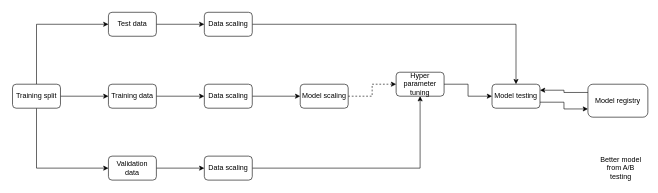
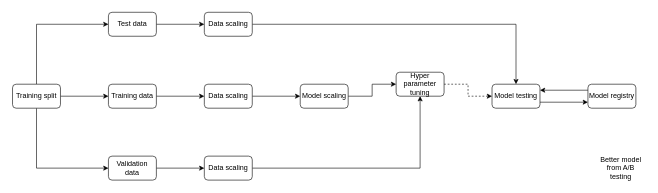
  <mxCell id="0" />
  <mxCell id="1" parent="0" />
  <mxCell id="2" style="edgeStyle=orthogonalEdgeStyle;rounded=0;orthogonalLoop=1;jettySize=auto;html=1;exitX=1;exitY=0.5;exitDx=0;exitDy=0;entryX=0;entryY=0.5;entryDx=0;entryDy=0;" edge="1" parent="1" source="5" target="11"><mxGeometry relative="1" as="geometry" /></mxCell>
  <mxCell id="3" style="edgeStyle=orthogonalEdgeStyle;rounded=0;orthogonalLoop=1;jettySize=auto;html=1;exitX=0.5;exitY=0;exitDx=0;exitDy=0;entryX=0;entryY=0.5;entryDx=0;entryDy=0;" edge="1" parent="1" source="5" target="9"><mxGeometry relative="1" as="geometry" /></mxCell>
  <mxCell id="4" style="edgeStyle=orthogonalEdgeStyle;rounded=0;orthogonalLoop=1;jettySize=auto;html=1;exitX=0.5;exitY=1;exitDx=0;exitDy=0;entryX=0;entryY=0.5;entryDx=0;entryDy=0;" edge="1" parent="1" source="5" target="13"><mxGeometry relative="1" as="geometry" /></mxCell>
  <mxCell id="5" value="Training split" style="rounded=1;whiteSpace=wrap;html=1;" vertex="1" parent="1"><mxGeometry x="20" y="140" width="80" height="40" as="geometry" /></mxCell>
  <mxCell id="6" style="edgeStyle=orthogonalEdgeStyle;rounded=0;orthogonalLoop=1;jettySize=auto;html=1;exitX=1;exitY=0.5;exitDx=0;exitDy=0;entryX=0;entryY=0.5;entryDx=0;entryDy=0;" edge="1" parent="1" source="7" target="19"><mxGeometry relative="1" as="geometry" /></mxCell>
  <mxCell id="7" value="Data scaling" style="rounded=1;whiteSpace=wrap;html=1;" vertex="1" parent="1"><mxGeometry x="340" y="140" width="80" height="40" as="geometry" /></mxCell>
  <mxCell id="8" style="edgeStyle=orthogonalEdgeStyle;rounded=0;orthogonalLoop=1;jettySize=auto;html=1;exitX=1;exitY=0.5;exitDx=0;exitDy=0;" edge="1" parent="1" source="9" target="15"><mxGeometry relative="1" as="geometry" /></mxCell>
  <mxCell id="9" value="Test data" style="rounded=1;whiteSpace=wrap;html=1;" vertex="1" parent="1"><mxGeometry x="180" y="20" width="80" height="40" as="geometry" /></mxCell>
  <mxCell id="10" style="edgeStyle=orthogonalEdgeStyle;rounded=0;orthogonalLoop=1;jettySize=auto;html=1;exitX=1;exitY=0.5;exitDx=0;exitDy=0;entryX=0;entryY=0.5;entryDx=0;entryDy=0;" edge="1" parent="1" source="11" target="7"><mxGeometry relative="1" as="geometry" /></mxCell>
  <mxCell id="11" value="Training data" style="rounded=1;whiteSpace=wrap;html=1;" vertex="1" parent="1"><mxGeometry x="180" y="140" width="80" height="40" as="geometry" /></mxCell>
  <mxCell id="12" style="edgeStyle=orthogonalEdgeStyle;rounded=0;orthogonalLoop=1;jettySize=auto;html=1;exitX=1;exitY=0.5;exitDx=0;exitDy=0;entryX=0;entryY=0.5;entryDx=0;entryDy=0;" edge="1" parent="1" source="13" target="17"><mxGeometry relative="1" as="geometry" /></mxCell>
  <mxCell id="13" value="Validation data" style="rounded=1;whiteSpace=wrap;html=1;" vertex="1" parent="1"><mxGeometry x="180" y="260" width="80" height="40" as="geometry" /></mxCell>
  <mxCell id="14" style="edgeStyle=orthogonalEdgeStyle;rounded=0;orthogonalLoop=1;jettySize=auto;html=1;exitX=1;exitY=0.5;exitDx=0;exitDy=0;entryX=0.5;entryY=0;entryDx=0;entryDy=0;" edge="1" parent="1" source="15" target="23"><mxGeometry relative="1" as="geometry" /></mxCell>
  <mxCell id="15" value="Data scaling" style="rounded=1;whiteSpace=wrap;html=1;" vertex="1" parent="1"><mxGeometry x="340" y="20" width="80" height="40" as="geometry" /></mxCell>
  <mxCell id="16" style="edgeStyle=orthogonalEdgeStyle;rounded=0;orthogonalLoop=1;jettySize=auto;html=1;exitX=1;exitY=0.5;exitDx=0;exitDy=0;" edge="1" parent="1" source="17" target="21"><mxGeometry relative="1" as="geometry" /></mxCell>
  <mxCell id="17" value="Data scaling" style="rounded=1;whiteSpace=wrap;html=1;" vertex="1" parent="1"><mxGeometry x="340" y="260" width="80" height="40" as="geometry" /></mxCell>
- <mxCell id="18" style="edgeStyle=orthogonalEdgeStyle;rounded=0;orthogonalLoop=1;jettySize=auto;html=1;exitX=1;exitY=0.5;exitDx=0;exitDy=0;entryX=0;entryY=0.5;entryDx=0;entryDy=0;dashed=1;" edge="1" parent="1" source="19" target="21"><mxGeometry relative="1" as="geometry" /></mxCell>
+ <mxCell id="18" style="edgeStyle=orthogonalEdgeStyle;rounded=0;orthogonalLoop=1;jettySize=auto;html=1;exitX=1;exitY=0.5;exitDx=0;exitDy=0;entryX=0;entryY=0.5;entryDx=0;entryDy=0;" edge="1" parent="1" source="19" target="21"><mxGeometry relative="1" as="geometry" /></mxCell>
  <mxCell id="19" value="Model scaling" style="rounded=1;whiteSpace=wrap;html=1;" vertex="1" parent="1"><mxGeometry x="500" y="140" width="80" height="40" as="geometry" /></mxCell>
- <mxCell id="20" style="edgeStyle=orthogonalEdgeStyle;rounded=0;orthogonalLoop=1;jettySize=auto;html=1;exitX=1;exitY=0.5;exitDx=0;exitDy=0;entryX=0;entryY=0.5;entryDx=0;entryDy=0;" edge="1" parent="1" source="21" target="23"><mxGeometry relative="1" as="geometry" /></mxCell>
+ <mxCell id="20" style="edgeStyle=orthogonalEdgeStyle;rounded=0;orthogonalLoop=1;jettySize=auto;html=1;exitX=1;exitY=0.5;exitDx=0;exitDy=0;entryX=0;entryY=0.5;entryDx=0;entryDy=0;dashed=1;" edge="1" parent="1" source="21" target="23"><mxGeometry relative="1" as="geometry" /></mxCell>
  <mxCell id="21" value="Hyper parameter tuning" style="rounded=1;whiteSpace=wrap;html=1;" vertex="1" parent="1"><mxGeometry x="660" y="120" width="80" height="40" as="geometry" /></mxCell>
  <mxCell id="22" style="edgeStyle=orthogonalEdgeStyle;rounded=0;orthogonalLoop=1;jettySize=auto;html=1;exitX=1;exitY=0.75;exitDx=0;exitDy=0;entryX=0;entryY=0.75;entryDx=0;entryDy=0;" edge="1" parent="1" source="23" target="25"><mxGeometry relative="1" as="geometry" /></mxCell>
  <mxCell id="23" value="Model testing" style="rounded=1;whiteSpace=wrap;html=1;" vertex="1" parent="1"><mxGeometry x="820" y="140" width="80" height="40" as="geometry" /></mxCell>
  <mxCell id="24" style="edgeStyle=orthogonalEdgeStyle;rounded=0;orthogonalLoop=1;jettySize=auto;html=1;exitX=0;exitY=0.25;exitDx=0;exitDy=0;entryX=1;entryY=0.25;entryDx=0;entryDy=0;" edge="1" parent="1" source="25" target="23"><mxGeometry relative="1" as="geometry" /></mxCell>
- <mxCell id="25" value="Model registry" style="rounded=1;whiteSpace=wrap;html=1;" vertex="1" parent="1"><mxGeometry x="980" y="140" width="100" height="55" as="geometry" /></mxCell>
+ <mxCell id="25" value="Model registry" style="rounded=1;whiteSpace=wrap;html=1;" vertex="1" parent="1"><mxGeometry x="980" y="140" width="80" height="40" as="geometry" /></mxCell>
  <mxCell id="26" value="Better model from A/B testing" style="text;html=1;align=center;verticalAlign=middle;whiteSpace=wrap;rounded=0;" vertex="1" parent="1"><mxGeometry x="995" y="265" width="80" height="30" as="geometry" /></mxCell>
